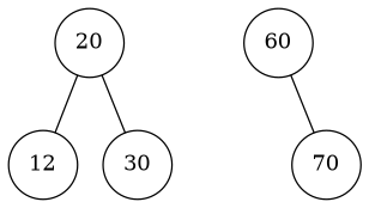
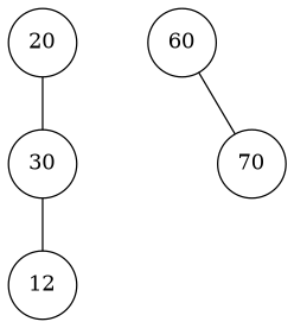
  graph {
    node [shape=circle]
    15 [label=12]
    20
    30
    n1 [style=invis]
    60
    70
-   20 -- 15
+   30 -- 15
    20 -- 30
    60 -- n1 [style=invis]
    60 -- 70
  }
